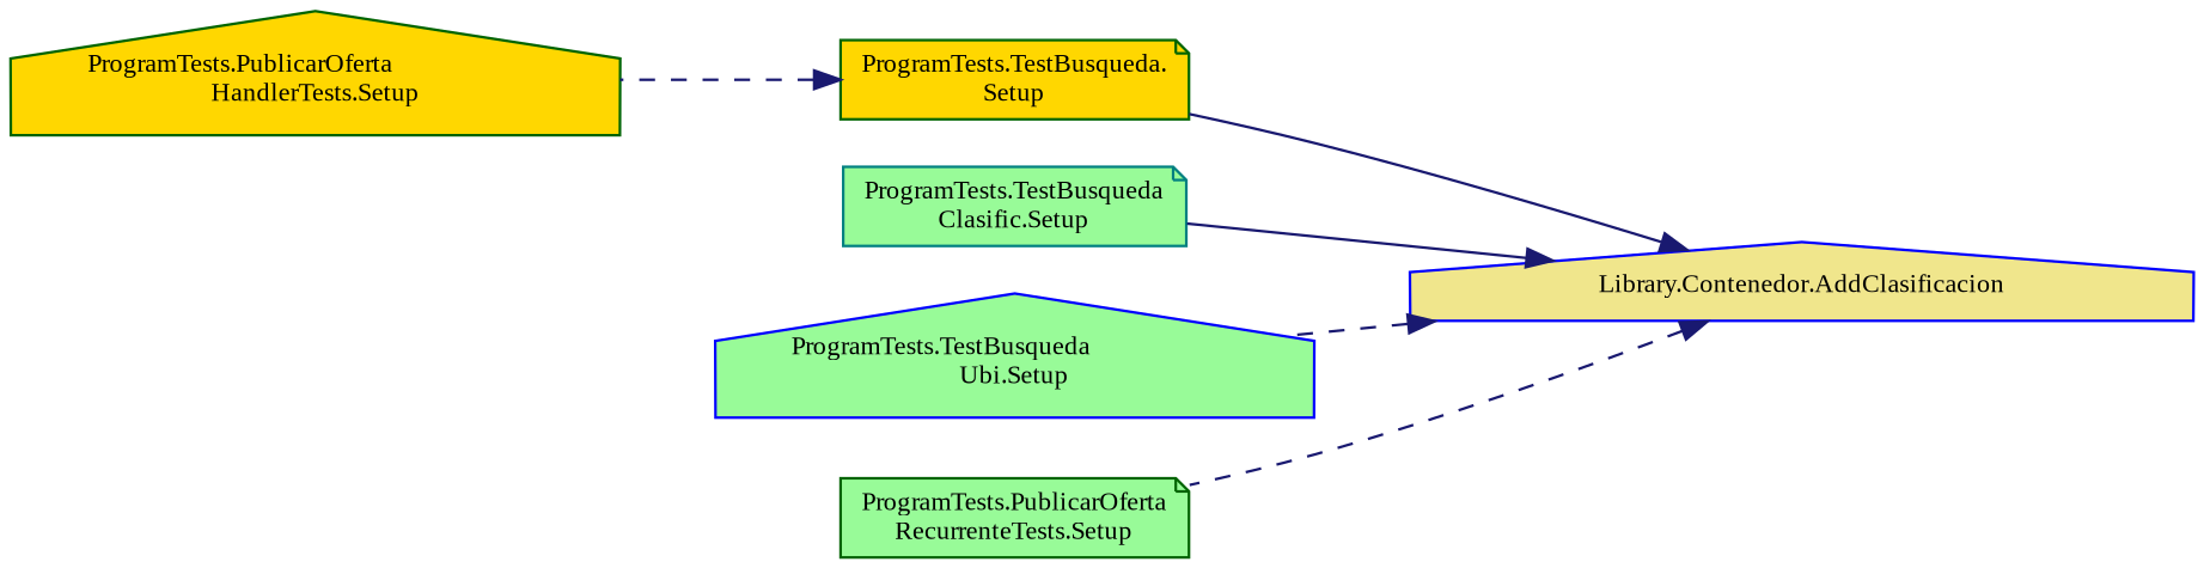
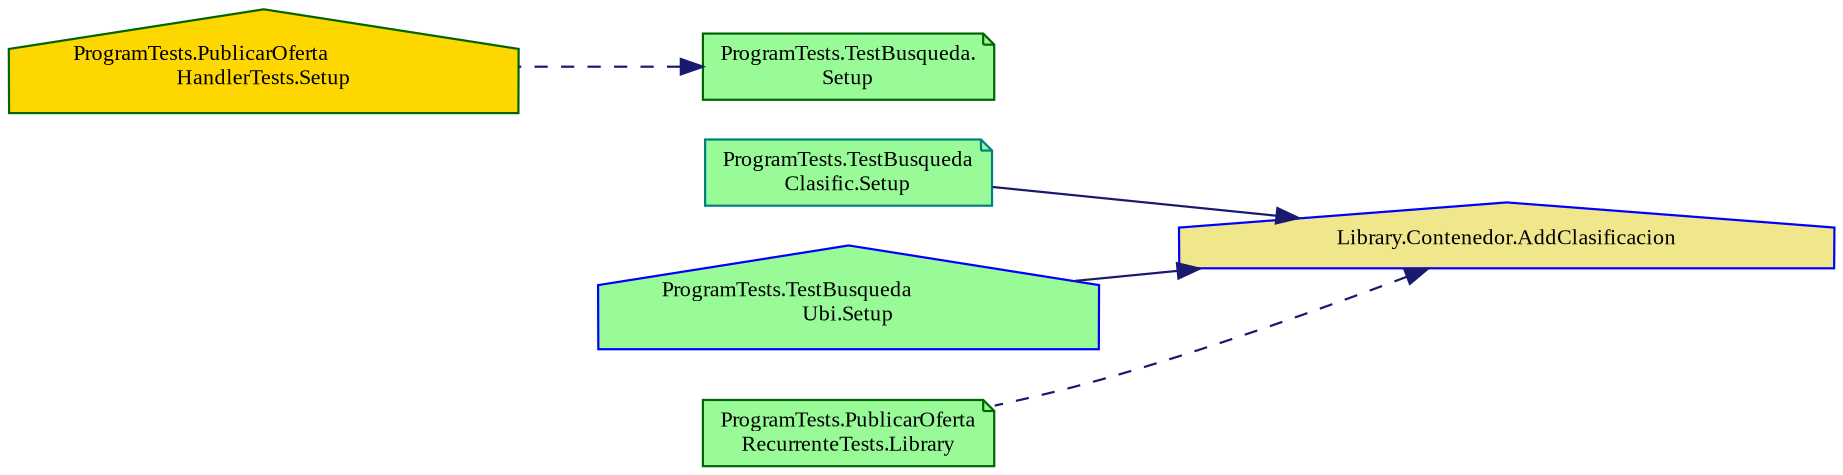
  digraph {
    fontname="Liberation Serif"
    rankdir=RL
    node [color=darkgreen fillcolor=palegreen fontname="Liberation Serif" fontsize=10 shape=house style=filled]
    edge [color=midnightblue dir=back fontname="Liberation Serif" fontsize=10 labelfontname=Helvetica labelfontsize=10 style=dashed]
    n1 [color=blue fillcolor=khaki fontcolor=black height=0.2 label="Library.Contenedor.AddClasificacion" width=0.4]
-   n2 [fillcolor=gold height=0.2 label="ProgramTests.TestBusqueda.\lSetup" shape=note width=0.4]
+   n2 [height=0.2 label="ProgramTests.TestBusqueda.\lSetup" shape=note width=0.4]
    n3 [color=teal height=0.2 label="ProgramTests.TestBusqueda\lClasific.Setup" shape=note width=0.4]
    n4 [color=blue height=0.2 label="ProgramTests.TestBusqueda\lUbi.Setup" width=0.4]
-   n5 [height=0.2 label="ProgramTests.PublicarOferta\lRecurrenteTests.Setup" shape=note width=0.4]
+   n5 [height=0.2 label="ProgramTests.PublicarOferta\lRecurrenteTests.Library" shape=note width=0.4]
    n6 [fillcolor=gold height=0.2 label="ProgramTests.PublicarOferta\lHandlerTests.Setup" width=0.4]
-   n1 -> n2 [style=solid]
    n1 -> n3 [style=solid]
-   n1 -> n4
+   n1 -> n4 [style=solid]
    n1 -> n5
    n2 -> n6
  }
